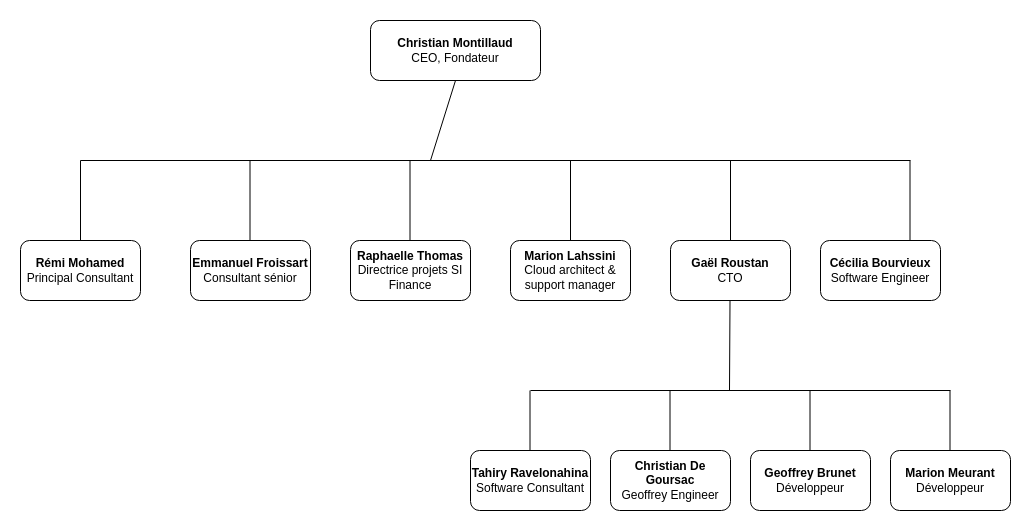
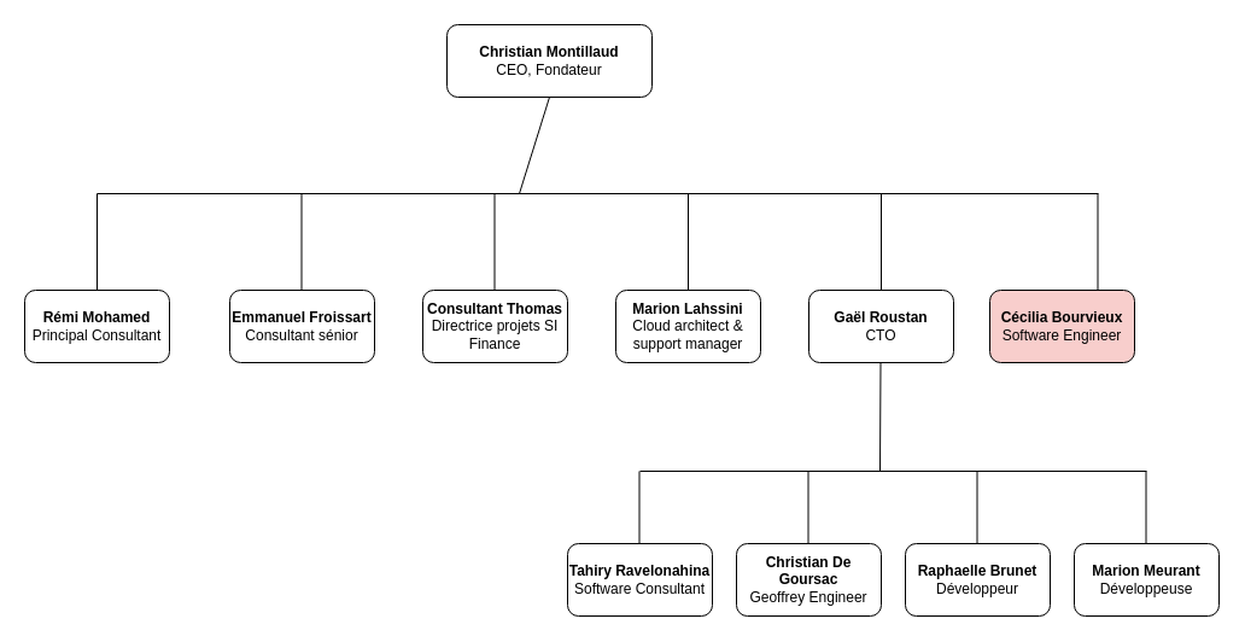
  <mxCell id="0" />
  <mxCell id="1" parent="0" />
  <mxCell id="2" value="&lt;div&gt;&lt;b&gt;Christian Montillaud&lt;/b&gt;&lt;/div&gt;CEO, Fondateur" style="rounded=1;whiteSpace=wrap;html=1;" parent="1" vertex="1"><mxGeometry x="370" y="20" width="170" height="60" as="geometry" /></mxCell>
  <mxCell id="3" value="&lt;div&gt;&lt;b&gt;Rémi Mohamed&lt;/b&gt;&lt;/div&gt;&lt;div&gt;Principal Consultant&lt;br&gt;&lt;/div&gt;" style="rounded=1;whiteSpace=wrap;html=1;" parent="1" vertex="1"><mxGeometry x="20" y="240" width="120" height="60" as="geometry" /></mxCell>
  <mxCell id="4" value="&lt;div&gt;&lt;b&gt;Gaël Roustan&lt;/b&gt;&lt;/div&gt;&lt;div&gt;CTO&lt;br&gt;&lt;/div&gt;" style="rounded=1;whiteSpace=wrap;html=1;" parent="1" vertex="1"><mxGeometry x="670" y="240" width="120" height="60" as="geometry" /></mxCell>
- <mxCell id="5" value="&lt;div&gt;&lt;b&gt;Geoffrey Brunet&lt;/b&gt;&lt;br&gt;&lt;/div&gt;&lt;div&gt;Développeur&lt;br&gt;&lt;/div&gt;" style="rounded=1;whiteSpace=wrap;html=1;" parent="1" vertex="1"><mxGeometry x="750" y="450" width="120" height="60" as="geometry" /></mxCell>
+ <mxCell id="5" value="&lt;div&gt;&lt;b&gt;Raphaelle Brunet&lt;/b&gt;&lt;br&gt;&lt;/div&gt;&lt;div&gt;Développeur&lt;br&gt;&lt;/div&gt;" style="rounded=1;whiteSpace=wrap;html=1;" parent="1" vertex="1"><mxGeometry x="750" y="450" width="120" height="60" as="geometry" /></mxCell>
  <mxCell id="6" value="&lt;div&gt;&lt;b&gt;Christian De Goursac&lt;/b&gt;&lt;br&gt;&lt;/div&gt;&lt;div&gt;Geoffrey Engineer&lt;br&gt;&lt;/div&gt;" style="rounded=1;whiteSpace=wrap;html=1;" parent="1" vertex="1"><mxGeometry x="610" y="450" width="120" height="60" as="geometry" /></mxCell>
  <mxCell id="7" value="&lt;div&gt;&lt;b&gt;Tahiry Ravelonahina&lt;/b&gt;&lt;br&gt;&lt;/div&gt;&lt;div&gt;Software Consultant&lt;br&gt;&lt;/div&gt;" style="rounded=1;whiteSpace=wrap;html=1;" parent="1" vertex="1"><mxGeometry x="470" y="450" width="120" height="60" as="geometry" /></mxCell>
- <mxCell id="8" value="&lt;div&gt;&lt;b&gt;Cécilia Bourvieux&lt;/b&gt;&lt;br&gt;&lt;/div&gt;&lt;div&gt;Software Engineer&lt;br&gt;&lt;/div&gt;" style="rounded=1;whiteSpace=wrap;html=1;" parent="1" vertex="1"><mxGeometry x="820" y="240" width="120" height="60" as="geometry" /></mxCell>
- <mxCell id="9" value="&lt;div&gt;&lt;b&gt;Raphaelle Thomas&lt;/b&gt;&lt;br&gt;&lt;/div&gt;&lt;div&gt;Directrice projets SI Finance&lt;br&gt;&lt;/div&gt;" style="rounded=1;whiteSpace=wrap;html=1;" parent="1" vertex="1"><mxGeometry x="350" y="240" width="120" height="60" as="geometry" /></mxCell>
+ <mxCell id="8" value="&lt;div&gt;&lt;b&gt;Cécilia Bourvieux&lt;/b&gt;&lt;br&gt;&lt;/div&gt;&lt;div&gt;Software Engineer&lt;br&gt;&lt;/div&gt;" style="rounded=1;whiteSpace=wrap;html=1;fillColor=#f8cecc;" parent="1" vertex="1"><mxGeometry x="820" y="240" width="120" height="60" as="geometry" /></mxCell>
+ <mxCell id="9" value="&lt;div&gt;&lt;b&gt;Consultant Thomas&lt;/b&gt;&lt;br&gt;&lt;/div&gt;&lt;div&gt;Directrice projets SI Finance&lt;br&gt;&lt;/div&gt;" style="rounded=1;whiteSpace=wrap;html=1;" parent="1" vertex="1"><mxGeometry x="350" y="240" width="120" height="60" as="geometry" /></mxCell>
  <mxCell id="10" value="&lt;div&gt;&lt;b&gt;Emmanuel Froissart&lt;/b&gt;&lt;br&gt;&lt;/div&gt;&lt;div&gt;Consultant sénior&lt;br&gt;&lt;/div&gt;" style="rounded=1;whiteSpace=wrap;html=1;" parent="1" vertex="1"><mxGeometry x="190" y="240" width="120" height="60" as="geometry" /></mxCell>
  <mxCell id="11" value="&lt;div&gt;&lt;b&gt;Marion Lahssini&lt;/b&gt;&lt;br&gt;&lt;/div&gt;&lt;div&gt;Cloud architect &amp;amp; support manager&lt;br&gt;&lt;/div&gt;" style="rounded=1;whiteSpace=wrap;html=1;" parent="1" vertex="1"><mxGeometry x="510" y="240" width="120" height="60" as="geometry" /></mxCell>
- <mxCell id="12" value="&lt;div&gt;&lt;b&gt;Marion Meurant&lt;/b&gt;&lt;br&gt;&lt;/div&gt;&lt;div&gt;Développeur&lt;br&gt;&lt;/div&gt;" style="rounded=1;whiteSpace=wrap;html=1;" parent="1" vertex="1"><mxGeometry x="890" y="450" width="120" height="60" as="geometry" /></mxCell>
+ <mxCell id="12" value="&lt;div&gt;&lt;b&gt;Marion Meurant&lt;/b&gt;&lt;br&gt;&lt;/div&gt;&lt;div&gt;Développeuse&lt;br&gt;&lt;/div&gt;" style="rounded=1;whiteSpace=wrap;html=1;" parent="1" vertex="1"><mxGeometry x="890" y="450" width="120" height="60" as="geometry" /></mxCell>
  <mxCell id="13" value="" style="endArrow=none;html=1;" parent="1" edge="1"><mxGeometry width="50" height="50" relative="1" as="geometry"><mxPoint x="530" y="390" as="sourcePoint" /><mxPoint x="950" y="390" as="targetPoint" /></mxGeometry></mxCell>
  <mxCell id="14" value="" style="endArrow=none;html=1;exitX=0.5;exitY=0;exitDx=0;exitDy=0;" parent="1" edge="1"><mxGeometry width="50" height="50" relative="1" as="geometry"><mxPoint x="529.5" y="450" as="sourcePoint" /><mxPoint x="529.5" y="390" as="targetPoint" /></mxGeometry></mxCell>
  <mxCell id="15" value="" style="endArrow=none;html=1;exitX=0.5;exitY=0;exitDx=0;exitDy=0;" parent="1" edge="1"><mxGeometry width="50" height="50" relative="1" as="geometry"><mxPoint x="669.5" y="450" as="sourcePoint" /><mxPoint x="669.5" y="390" as="targetPoint" /></mxGeometry></mxCell>
  <mxCell id="16" value="" style="endArrow=none;html=1;exitX=0.5;exitY=0;exitDx=0;exitDy=0;" parent="1" edge="1"><mxGeometry width="50" height="50" relative="1" as="geometry"><mxPoint x="809.5" y="450" as="sourcePoint" /><mxPoint x="809.5" y="390" as="targetPoint" /></mxGeometry></mxCell>
  <mxCell id="17" value="" style="endArrow=none;html=1;exitX=0.5;exitY=0;exitDx=0;exitDy=0;" parent="1" edge="1"><mxGeometry width="50" height="50" relative="1" as="geometry"><mxPoint x="949.5" y="450" as="sourcePoint" /><mxPoint x="949.5" y="390" as="targetPoint" /></mxGeometry></mxCell>
  <mxCell id="18" value="" style="endArrow=none;html=1;exitX=0.5;exitY=0;exitDx=0;exitDy=0;" parent="1" edge="1"><mxGeometry width="50" height="50" relative="1" as="geometry"><mxPoint x="729" y="390" as="sourcePoint" /><mxPoint x="729.5" y="300" as="targetPoint" /></mxGeometry></mxCell>
  <mxCell id="19" value="" style="endArrow=none;html=1;" parent="1" edge="1"><mxGeometry width="50" height="50" relative="1" as="geometry"><mxPoint x="80" y="160" as="sourcePoint" /><mxPoint x="910" y="160" as="targetPoint" /></mxGeometry></mxCell>
  <mxCell id="20" value="" style="endArrow=none;html=1;entryX=0.5;entryY=1;entryDx=0;entryDy=0;" parent="1" target="2" edge="1"><mxGeometry width="50" height="50" relative="1" as="geometry"><mxPoint x="430" y="160" as="sourcePoint" /><mxPoint x="539.5" y="400" as="targetPoint" /></mxGeometry></mxCell>
  <mxCell id="21" value="" style="endArrow=none;html=1;exitX=0.5;exitY=0;exitDx=0;exitDy=0;" parent="1" source="3" edge="1"><mxGeometry width="50" height="50" relative="1" as="geometry"><mxPoint x="130" y="490" as="sourcePoint" /><mxPoint x="80" y="160" as="targetPoint" /></mxGeometry></mxCell>
  <mxCell id="22" value="" style="endArrow=none;html=1;exitX=0.5;exitY=0;exitDx=0;exitDy=0;" parent="1" edge="1"><mxGeometry width="50" height="50" relative="1" as="geometry"><mxPoint x="249.5" y="240" as="sourcePoint" /><mxPoint x="249.5" y="160" as="targetPoint" /></mxGeometry></mxCell>
  <mxCell id="23" value="" style="endArrow=none;html=1;exitX=0.5;exitY=0;exitDx=0;exitDy=0;" parent="1" edge="1"><mxGeometry width="50" height="50" relative="1" as="geometry"><mxPoint x="409.5" y="240" as="sourcePoint" /><mxPoint x="409.5" y="160" as="targetPoint" /></mxGeometry></mxCell>
  <mxCell id="24" value="" style="endArrow=none;html=1;exitX=0.5;exitY=0;exitDx=0;exitDy=0;" parent="1" edge="1"><mxGeometry width="50" height="50" relative="1" as="geometry"><mxPoint x="570" y="240" as="sourcePoint" /><mxPoint x="570" y="160" as="targetPoint" /></mxGeometry></mxCell>
  <mxCell id="25" value="" style="endArrow=none;html=1;exitX=0.5;exitY=0;exitDx=0;exitDy=0;" parent="1" edge="1"><mxGeometry width="50" height="50" relative="1" as="geometry"><mxPoint x="730" y="240" as="sourcePoint" /><mxPoint x="730" y="160" as="targetPoint" /></mxGeometry></mxCell>
  <mxCell id="26" value="" style="endArrow=none;html=1;exitX=0.5;exitY=0;exitDx=0;exitDy=0;" parent="1" edge="1"><mxGeometry width="50" height="50" relative="1" as="geometry"><mxPoint x="909.5" y="240" as="sourcePoint" /><mxPoint x="909.5" y="160" as="targetPoint" /></mxGeometry></mxCell>
